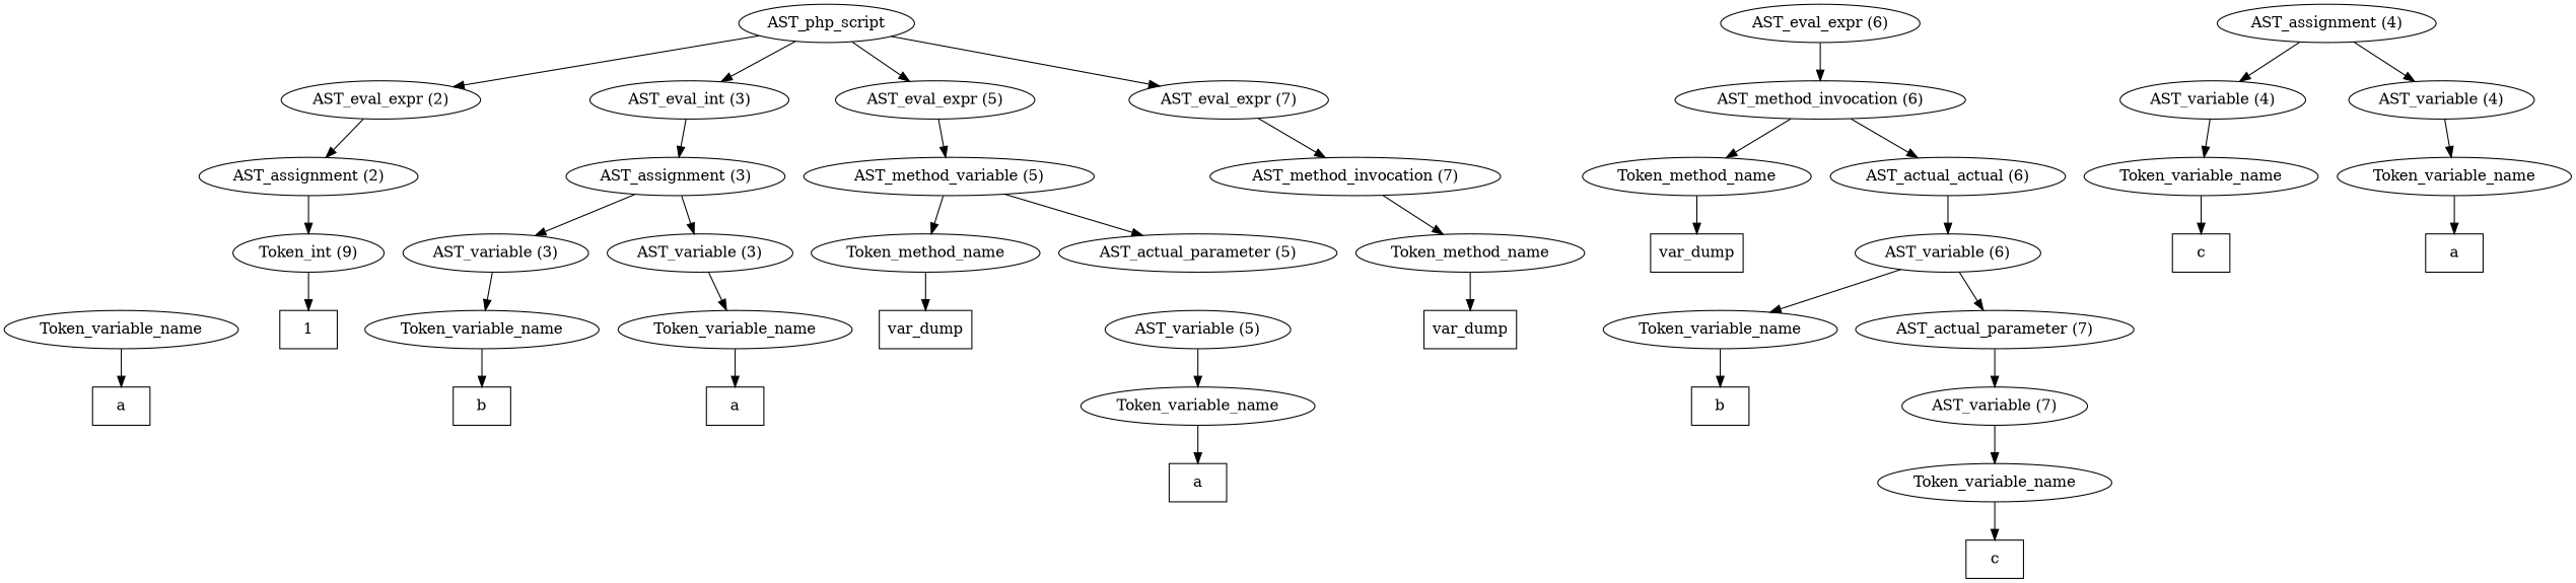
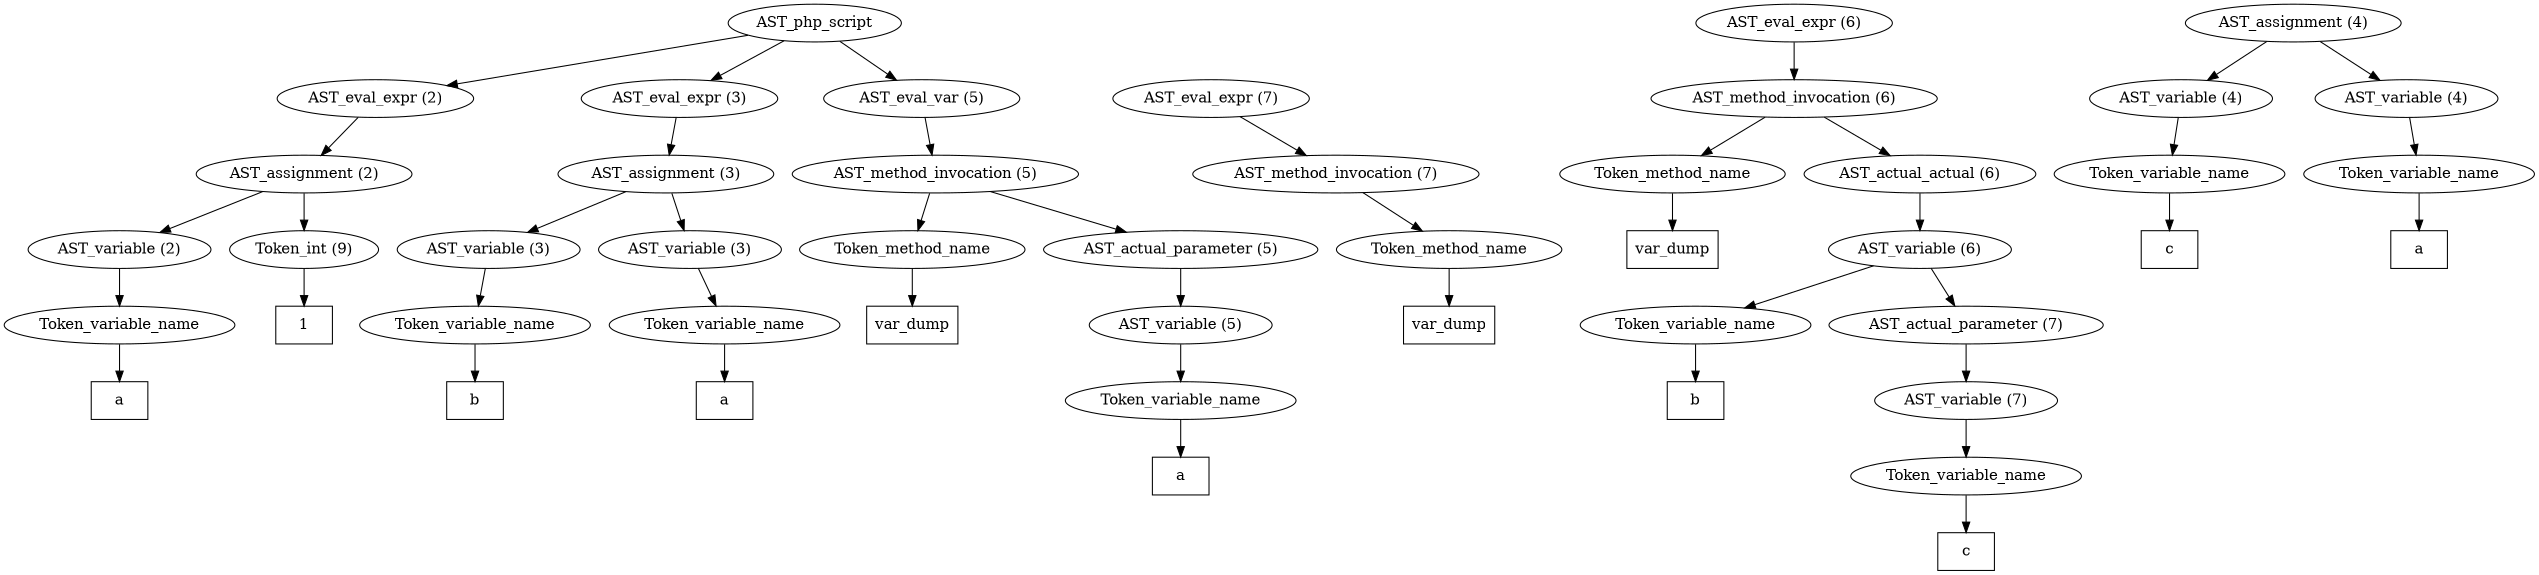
  digraph {
    n1 [label=AST_php_script]
    n2 [label="AST_eval_expr (2)"]
-   n3 [label="AST_eval_int (3)"]
-   n4 [label="AST_eval_expr (5)"]
+   n3 [label="AST_eval_expr (3)"]
+   n4 [label="AST_eval_var (5)"]
    n5 [label="AST_eval_expr (7)"]
    n6 [label="AST_assignment (2)"]
    n7 [label="AST_assignment (3)"]
-   n8 [label="AST_method_variable (5)"]
+   n8 [label="AST_method_invocation (5)"]
    n9 [label="AST_eval_expr (6)"]
    n10 [label="AST_method_invocation (6)"]
    n11 [label="AST_method_invocation (7)"]
+   n12 [label="AST_variable (2)"]
    n13 [label="Token_int (9)"]
    n14 [label=Token_variable_name]
    n15 [label=1 shape=box]
    n16 [label=a shape=box]
    n17 [label="AST_variable (3)"]
    n18 [label="AST_variable (3)"]
    n19 [label=Token_variable_name]
    n20 [label=Token_variable_name]
    n21 [label=b shape=box]
    n22 [label=a shape=box]
    n23 [label="AST_assignment (4)"]
    n24 [label="AST_variable (4)"]
    n25 [label="AST_variable (4)"]
    n26 [label=Token_variable_name]
    n27 [label=Token_variable_name]
    n28 [label=c shape=box]
    n29 [label=a shape=box]
    n30 [label=Token_method_name]
    n31 [label="AST_actual_parameter (5)"]
    n32 [label=var_dump shape=box]
    n33 [label="AST_variable (5)"]
    n34 [label=Token_variable_name]
    n35 [label=a shape=box]
    n36 [label=Token_method_name]
    n37 [label="AST_actual_actual (6)"]
    n38 [label=var_dump shape=box]
    n39 [label="AST_variable (6)"]
    n40 [label=Token_variable_name]
    n41 [label="AST_actual_parameter (7)"]
    n42 [label=b shape=box]
    n43 [label=Token_method_name]
    n44 [label=var_dump shape=box]
    n45 [label="AST_variable (7)"]
    n46 [label=Token_variable_name]
    n47 [label=c shape=box]
    n1 -> n2
    n1 -> n3
    n1 -> n4
-   n1 -> n5
    n2 -> n6
    n3 -> n7
    n4 -> n8
    n5 -> n11
+   n6 -> n12
    n6 -> n13
    n7 -> n17
    n7 -> n18
    n8 -> n30
    n8 -> n31
    n9 -> n10
    n10 -> n36
    n10 -> n37
    n11 -> n43
+   n12 -> n14
    n13 -> n15
    n14 -> n16
    n17 -> n19
    n18 -> n20
    n19 -> n21
    n20 -> n22
    n23 -> n24
    n23 -> n25
    n24 -> n26
    n25 -> n27
    n26 -> n28
    n27 -> n29
    n30 -> n32
+   n31 -> n33
    n33 -> n34
    n34 -> n35
    n36 -> n38
    n37 -> n39
    n39 -> n40
    n39 -> n41
    n40 -> n42
    n41 -> n45
    n43 -> n44
    n45 -> n46
    n46 -> n47
  }
